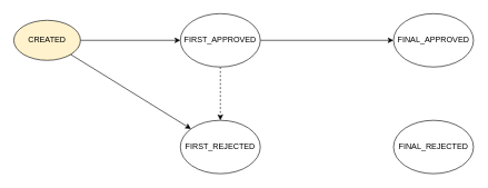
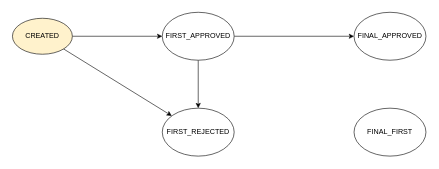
  <mxCell id="0" />
  <mxCell id="1" parent="0" />
  <mxCell id="2" value="" style="edgeStyle=orthogonalEdgeStyle;rounded=0;orthogonalLoop=1;jettySize=auto;html=1;" edge="1" parent="1" source="3" target="6"><mxGeometry relative="1" as="geometry" /></mxCell>
  <mxCell id="3" value="CREATED" style="ellipse;whiteSpace=wrap;html=1;fillColor=#fff2cc;" vertex="1" parent="1"><mxGeometry x="20" y="30" width="100" height="60" as="geometry" /></mxCell>
- <mxCell id="4" value="" style="edgeStyle=orthogonalEdgeStyle;rounded=0;orthogonalLoop=1;jettySize=auto;html=1;dashed=1;" edge="1" parent="1" source="6" target="7"><mxGeometry relative="1" as="geometry" /></mxCell>
+ <mxCell id="4" value="" style="edgeStyle=orthogonalEdgeStyle;rounded=0;orthogonalLoop=1;jettySize=auto;html=1;" edge="1" parent="1" source="6" target="7"><mxGeometry relative="1" as="geometry" /></mxCell>
  <mxCell id="5" value="" style="edgeStyle=orthogonalEdgeStyle;rounded=0;orthogonalLoop=1;jettySize=auto;html=1;" edge="1" parent="1" source="6" target="9"><mxGeometry relative="1" as="geometry" /></mxCell>
  <mxCell id="6" value="FIRST_APPROVED" style="ellipse;whiteSpace=wrap;html=1;" vertex="1" parent="1"><mxGeometry x="270" y="20" width="120" height="80" as="geometry" /></mxCell>
  <mxCell id="7" value="FIRST_REJECTED" style="ellipse;whiteSpace=wrap;html=1;" vertex="1" parent="1"><mxGeometry x="270" y="180" width="120" height="80" as="geometry" /></mxCell>
  <mxCell id="8" value="" style="endArrow=classic;html=1;exitX=1;exitY=1;exitDx=0;exitDy=0;" edge="1" parent="1" source="3" target="7"><mxGeometry width="50" height="50" relative="1" as="geometry"><mxPoint x="150" y="150" as="sourcePoint" /><mxPoint x="200" y="100" as="targetPoint" /></mxGeometry></mxCell>
  <mxCell id="9" value="FINAL_APPROVED" style="ellipse;whiteSpace=wrap;html=1;" vertex="1" parent="1"><mxGeometry x="590" y="20" width="120" height="80" as="geometry" /></mxCell>
- <mxCell id="10" value="FINAL_REJECTED" style="ellipse;whiteSpace=wrap;html=1;" vertex="1" parent="1"><mxGeometry x="590" y="180" width="120" height="80" as="geometry" /></mxCell>
+ <mxCell id="10" value="FINAL_FIRST" style="ellipse;whiteSpace=wrap;html=1;" vertex="1" parent="1"><mxGeometry x="590" y="180" width="120" height="80" as="geometry" /></mxCell>
